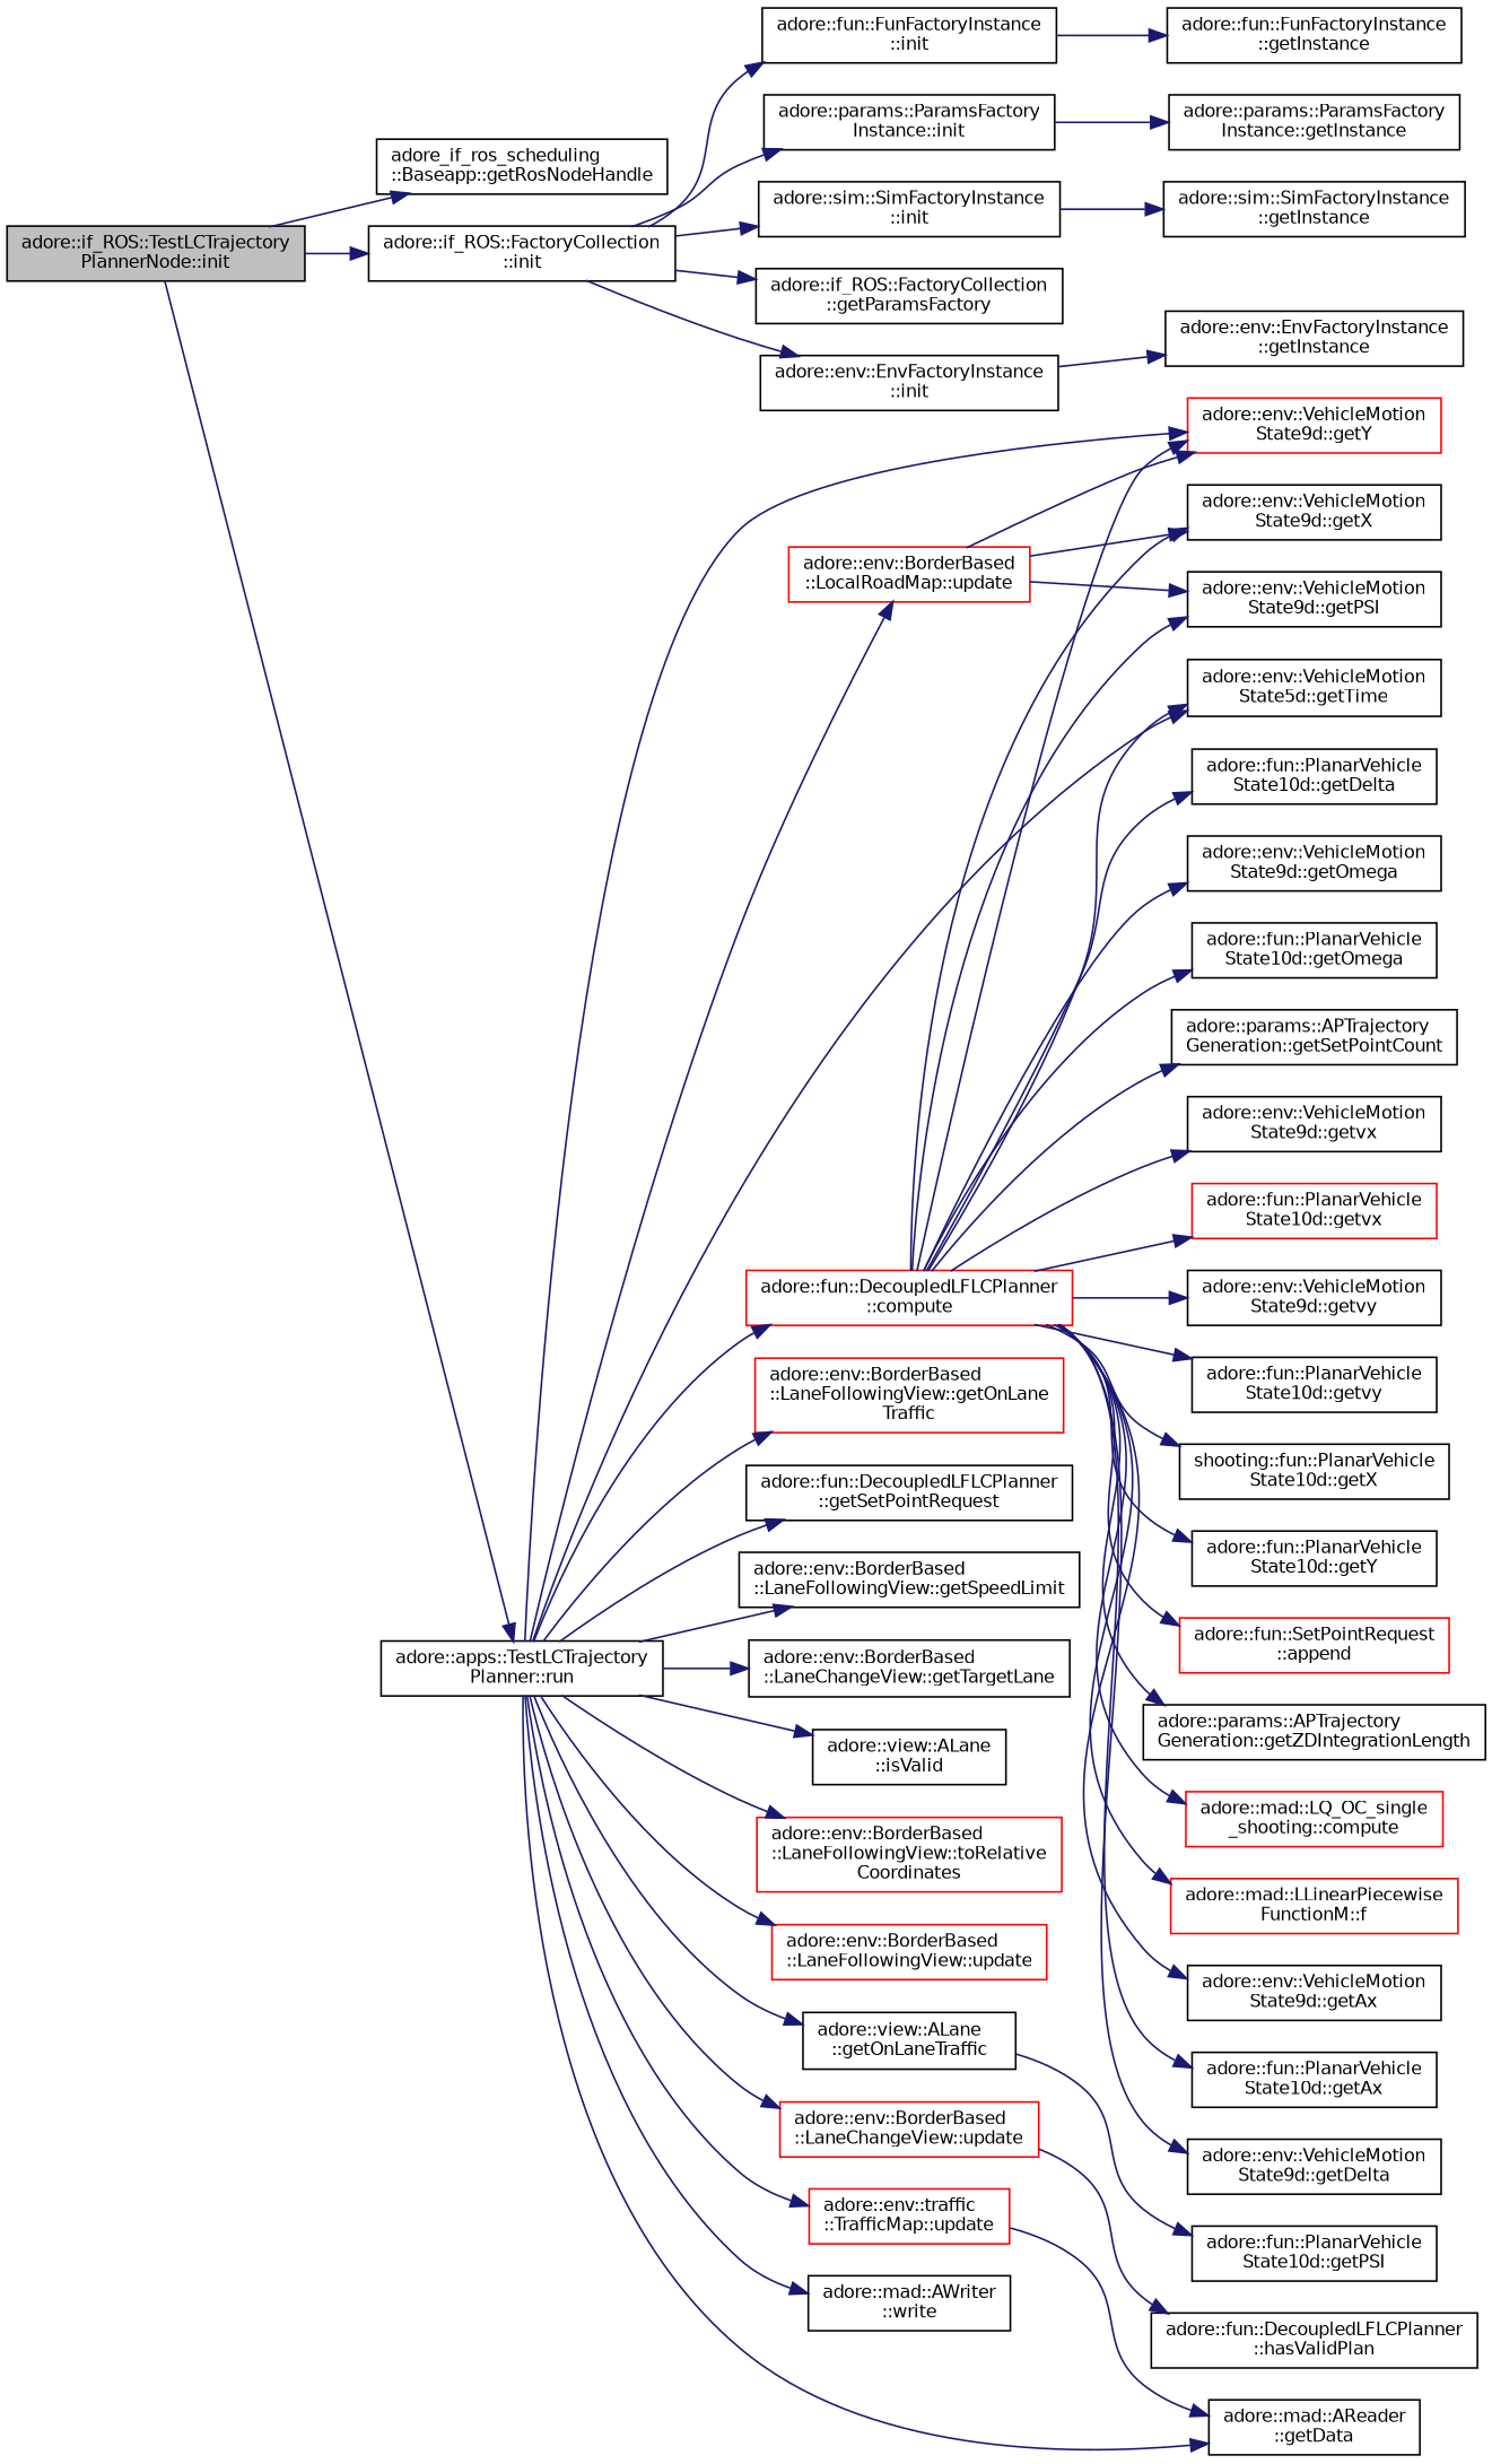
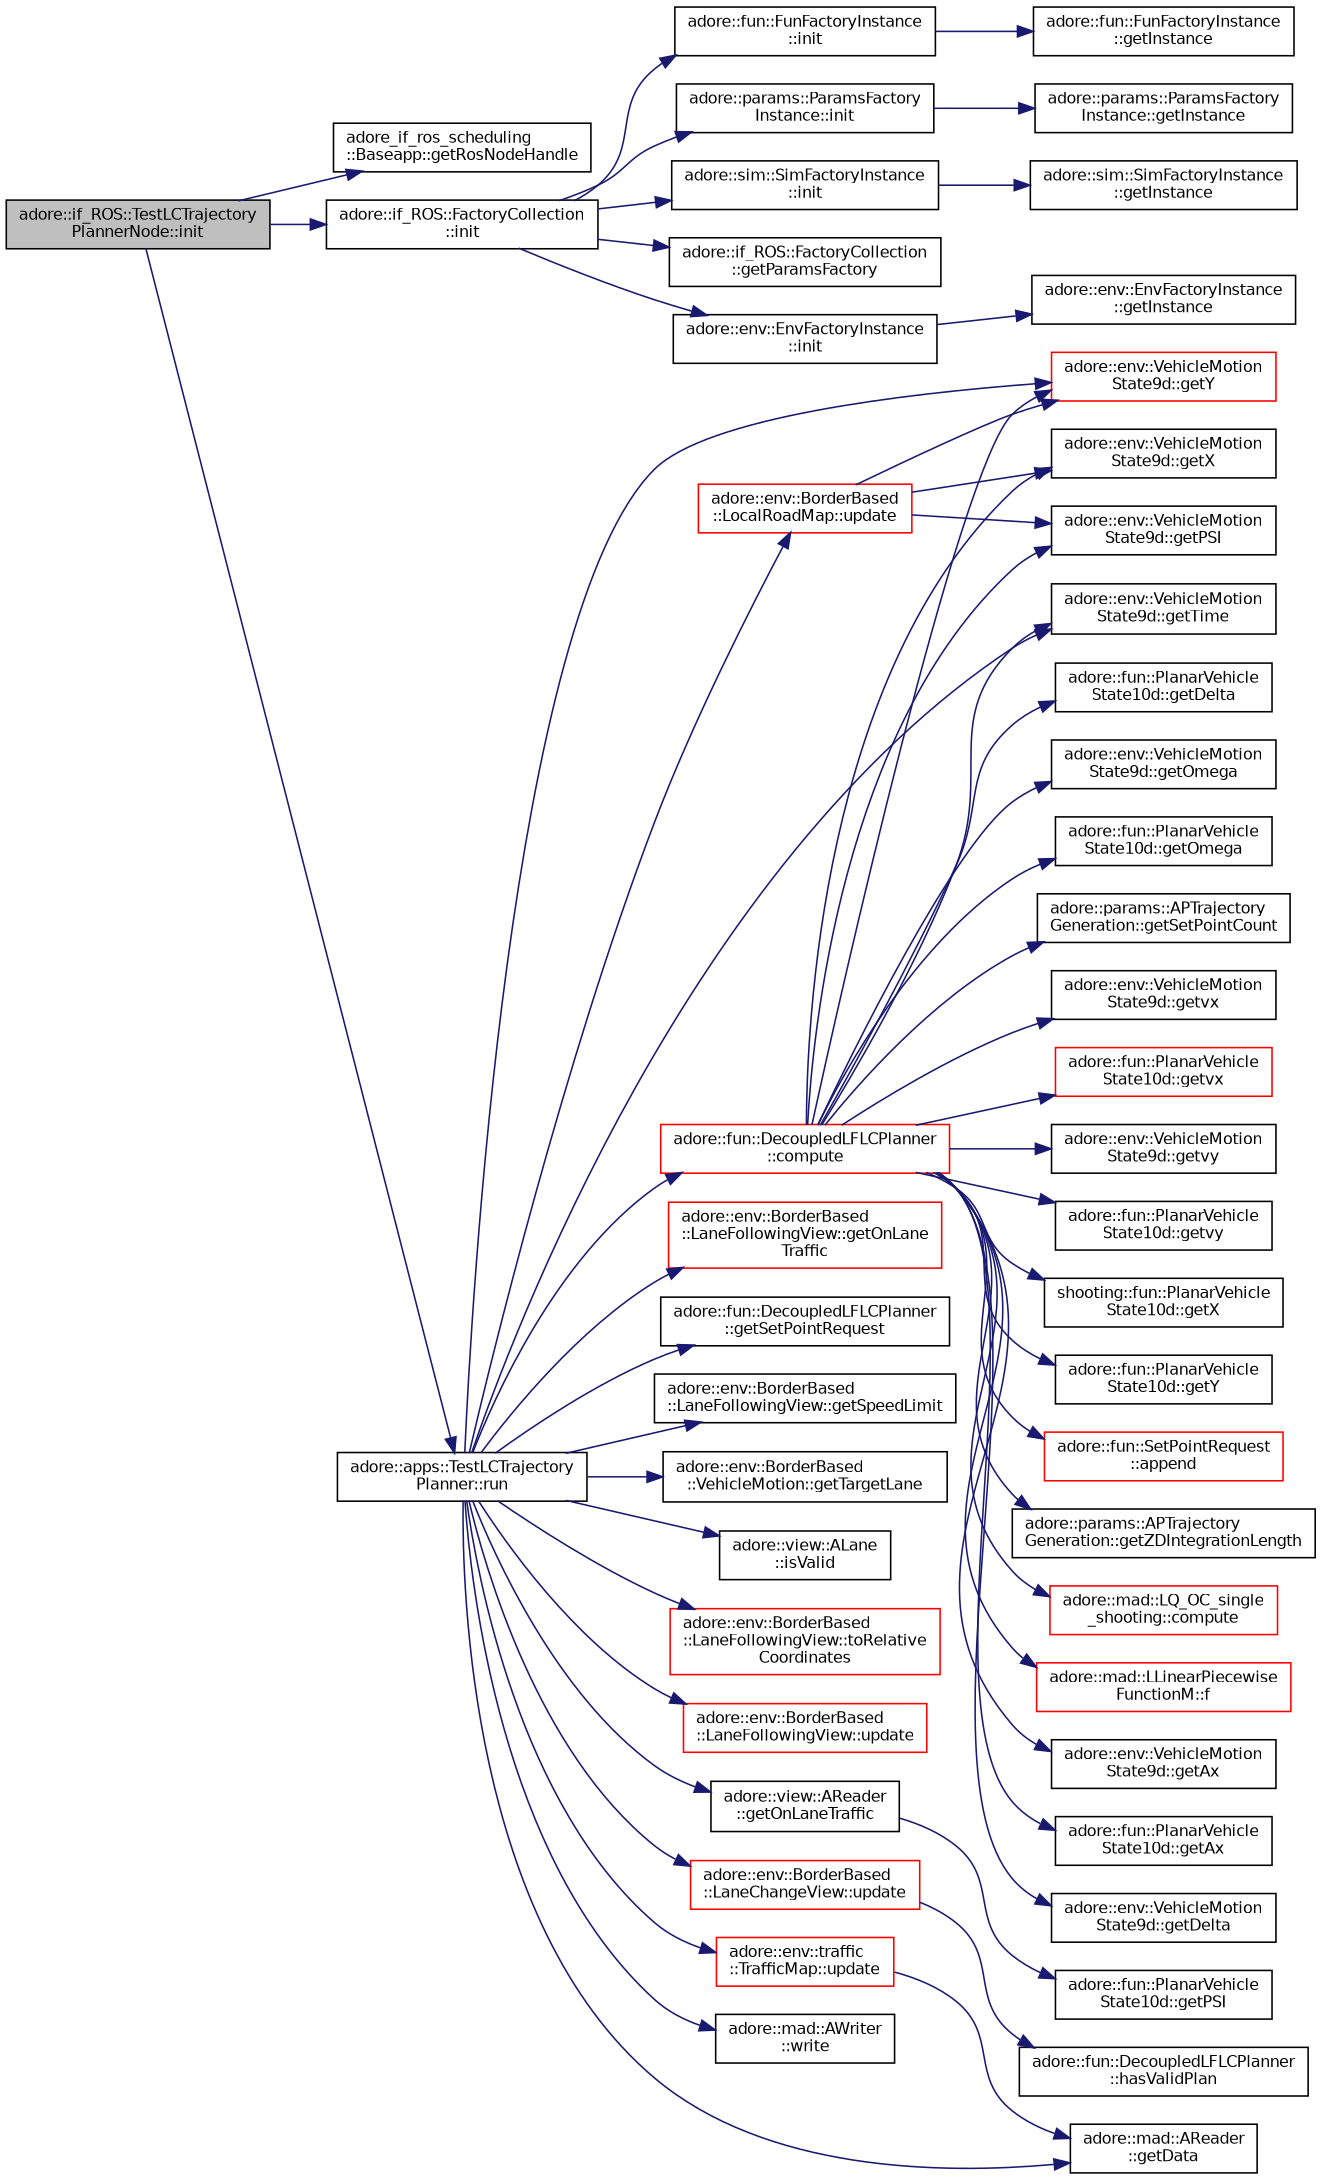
  digraph {
    rankdir=LR
    node [color=black fillcolor=white fontname=Helvetica fontsize=10 shape=record style=filled]
    edge [color=midnightblue fontname=Helvetica fontsize=10 labelfontname=Helvetica labelfontsize=10 style=solid]
    n1 [fillcolor=grey75 fontcolor=black height=0.2 label="adore::if_ROS::TestLCTrajectory\lPlannerNode::init" width=0.4]
    n2 [height=0.2 label="adore_if_ros_scheduling\l::Baseapp::getRosNodeHandle" width=0.4]
    n3 [height=0.2 label="adore::if_ROS::FactoryCollection\l::init" width=0.4]
    n4 [height=0.2 label="adore::apps::TestLCTrajectory\lPlanner::run" width=0.4]
    n5 [height=0.2 label="adore::if_ROS::FactoryCollection\l::getParamsFactory" width=0.4]
    n6 [height=0.2 label="adore::env::EnvFactoryInstance\l::init" width=0.4]
    n7 [height=0.2 label="adore::fun::FunFactoryInstance\l::init" width=0.4]
    n8 [height=0.2 label="adore::params::ParamsFactory\lInstance::init" width=0.4]
    n9 [height=0.2 label="adore::sim::SimFactoryInstance\l::init" width=0.4]
    n10 [color=red height=0.2 label="adore::fun::DecoupledLFLCPlanner\l::compute" width=0.4]
-   n11 [height=0.2 label="adore::env::VehicleMotion\lState5d::getTime" width=0.4]
+   n11 [height=0.2 label="adore::env::VehicleMotion\lState9d::getTime" width=0.4]
    n12 [color=red height=0.2 label="adore::env::VehicleMotion\lState9d::getY" width=0.4]
    n13 [height=0.2 label="adore::mad::AReader\l::getData" width=0.4]
-   n14 [height=0.2 label="adore::view::ALane\l::getOnLaneTraffic" width=0.4]
+   n14 [height=0.2 label="adore::view::AReader\l::getOnLaneTraffic" width=0.4]
    n15 [color=red height=0.2 label="adore::env::BorderBased\l::LaneFollowingView::getOnLane\lTraffic" width=0.4]
    n16 [height=0.2 label="adore::fun::DecoupledLFLCPlanner\l::getSetPointRequest" width=0.4]
    n17 [height=0.2 label="adore::env::BorderBased\l::LaneFollowingView::getSpeedLimit" width=0.4]
-   n18 [height=0.2 label="adore::env::BorderBased\l::LaneChangeView::getTargetLane" width=0.4]
+   n18 [height=0.2 label="adore::env::BorderBased\l::VehicleMotion::getTargetLane" width=0.4]
    n19 [height=0.2 label="adore::view::ALane\l::isValid" width=0.4]
    n20 [color=red height=0.2 label="adore::env::BorderBased\l::LaneFollowingView::toRelative\lCoordinates" width=0.4]
    n21 [color=red height=0.2 label="adore::env::BorderBased\l::LaneFollowingView::update" width=0.4]
    n22 [color=red height=0.2 label="adore::env::traffic\l::TrafficMap::update" width=0.4]
    n23 [color=red height=0.2 label="adore::env::BorderBased\l::LaneChangeView::update" width=0.4]
    n24 [color=red height=0.2 label="adore::env::BorderBased\l::LocalRoadMap::update" width=0.4]
    n25 [height=0.2 label="adore::mad::AWriter\l::write" width=0.4]
    n26 [height=0.2 label="adore::env::EnvFactoryInstance\l::getInstance" width=0.4]
    n27 [height=0.2 label="adore::fun::FunFactoryInstance\l::getInstance" width=0.4]
    n28 [height=0.2 label="adore::params::ParamsFactory\lInstance::getInstance" width=0.4]
    n29 [height=0.2 label="adore::sim::SimFactoryInstance\l::getInstance" width=0.4]
    n30 [height=0.2 label="adore::env::VehicleMotion\lState9d::getX" width=0.4]
    n31 [color=red height=0.2 label="adore::fun::SetPointRequest\l::append" width=0.4]
    n32 [color=red height=0.2 label="adore::mad::LQ_OC_single\l_shooting::compute" width=0.4]
    n33 [color=red height=0.2 label="adore::mad::LLinearPiecewise\lFunctionM::f" width=0.4]
    n34 [height=0.2 label="adore::env::VehicleMotion\lState9d::getAx" width=0.4]
    n35 [height=0.2 label="adore::fun::PlanarVehicle\lState10d::getAx" width=0.4]
    n36 [height=0.2 label="adore::env::VehicleMotion\lState9d::getDelta" width=0.4]
    n37 [height=0.2 label="adore::fun::PlanarVehicle\lState10d::getDelta" width=0.4]
    n38 [height=0.2 label="adore::env::VehicleMotion\lState9d::getOmega" width=0.4]
    n39 [height=0.2 label="adore::fun::PlanarVehicle\lState10d::getOmega" width=0.4]
    n40 [height=0.2 label="adore::env::VehicleMotion\lState9d::getPSI" width=0.4]
    n41 [height=0.2 label="adore::params::APTrajectory\lGeneration::getSetPointCount" width=0.4]
    n42 [height=0.2 label="adore::env::VehicleMotion\lState9d::getvx" width=0.4]
    n43 [color=red height=0.2 label="adore::fun::PlanarVehicle\lState10d::getvx" width=0.4]
    n44 [height=0.2 label="adore::env::VehicleMotion\lState9d::getvy" width=0.4]
    n45 [height=0.2 label="adore::fun::PlanarVehicle\lState10d::getvy" width=0.4]
    n46 [height=0.2 label="shooting::fun::PlanarVehicle\lState10d::getX" width=0.4]
    n47 [height=0.2 label="adore::fun::PlanarVehicle\lState10d::getY" width=0.4]
    n48 [height=0.2 label="adore::params::APTrajectory\lGeneration::getZDIntegrationLength" width=0.4]
    n49 [height=0.2 label="adore::fun::PlanarVehicle\lState10d::getPSI" width=0.4]
    n50 [height=0.2 label="adore::fun::DecoupledLFLCPlanner\l::hasValidPlan" width=0.4]
    n1 -> n2
    n1 -> n3
    n1 -> n4
    n3 -> n5
    n3 -> n6
    n3 -> n7
    n3 -> n8
    n3 -> n9
    n4 -> n10
    n4 -> n11
    n4 -> n12
    n4 -> n13
    n4 -> n14
    n4 -> n15
    n4 -> n16
    n4 -> n17
    n4 -> n18
    n4 -> n19
    n4 -> n20
    n4 -> n21
    n4 -> n22
    n4 -> n23
    n4 -> n24
    n4 -> n25
    n6 -> n26
    n7 -> n27
    n8 -> n28
    n9 -> n29
    n10 -> n11
    n10 -> n12
    n10 -> n30
    n10 -> n31
    n10 -> n32
    n10 -> n33
    n10 -> n34
    n10 -> n35
    n10 -> n36
    n10 -> n37
    n10 -> n38
    n10 -> n39
    n10 -> n40
    n10 -> n41
    n10 -> n42
    n10 -> n43
    n10 -> n44
    n10 -> n45
    n10 -> n46
    n10 -> n47
    n10 -> n48
    n14 -> n49
    n22 -> n13
    n23 -> n50
    n24 -> n12
    n24 -> n30
    n24 -> n40
  }
